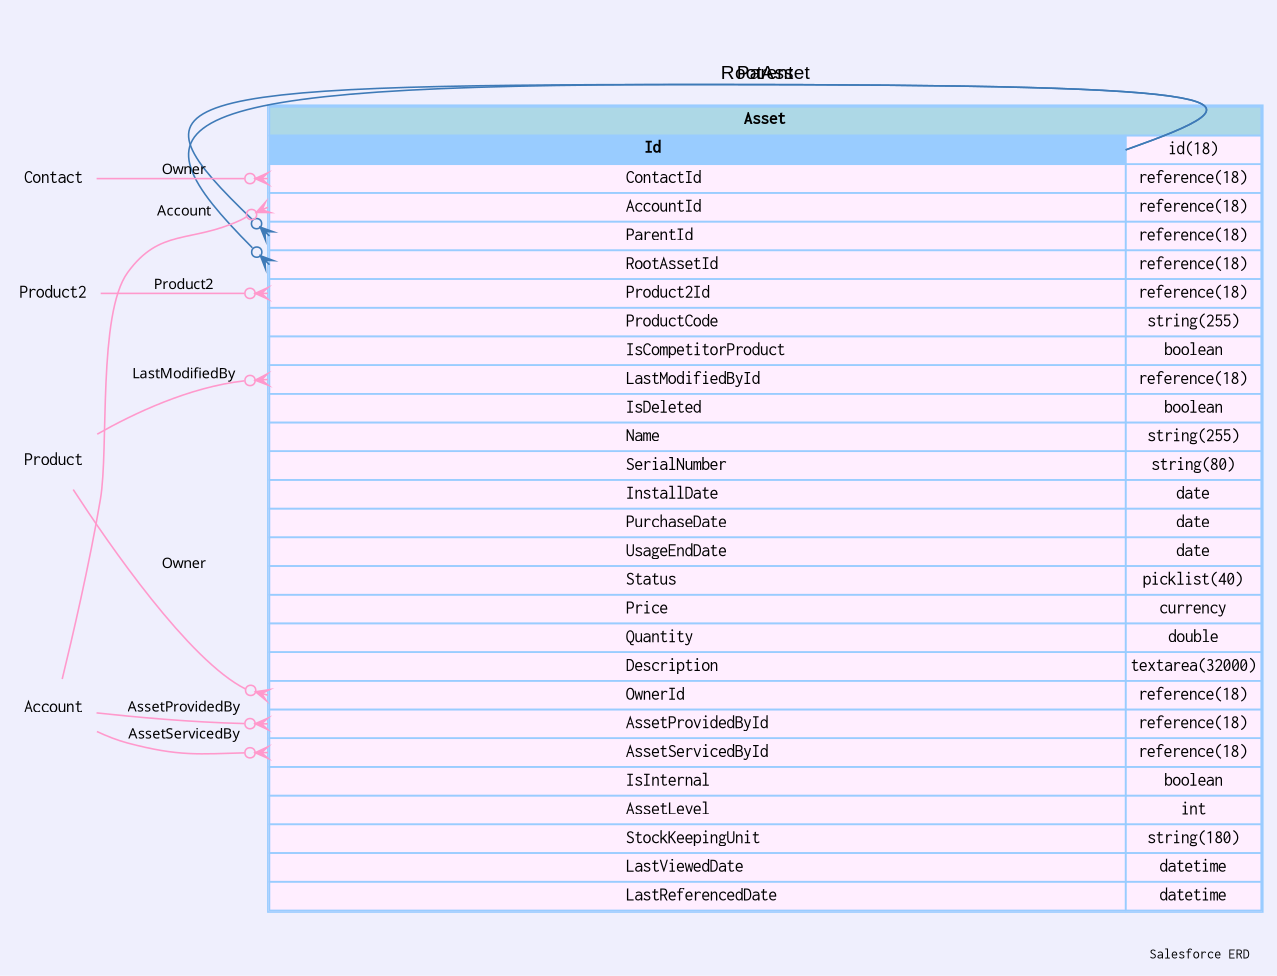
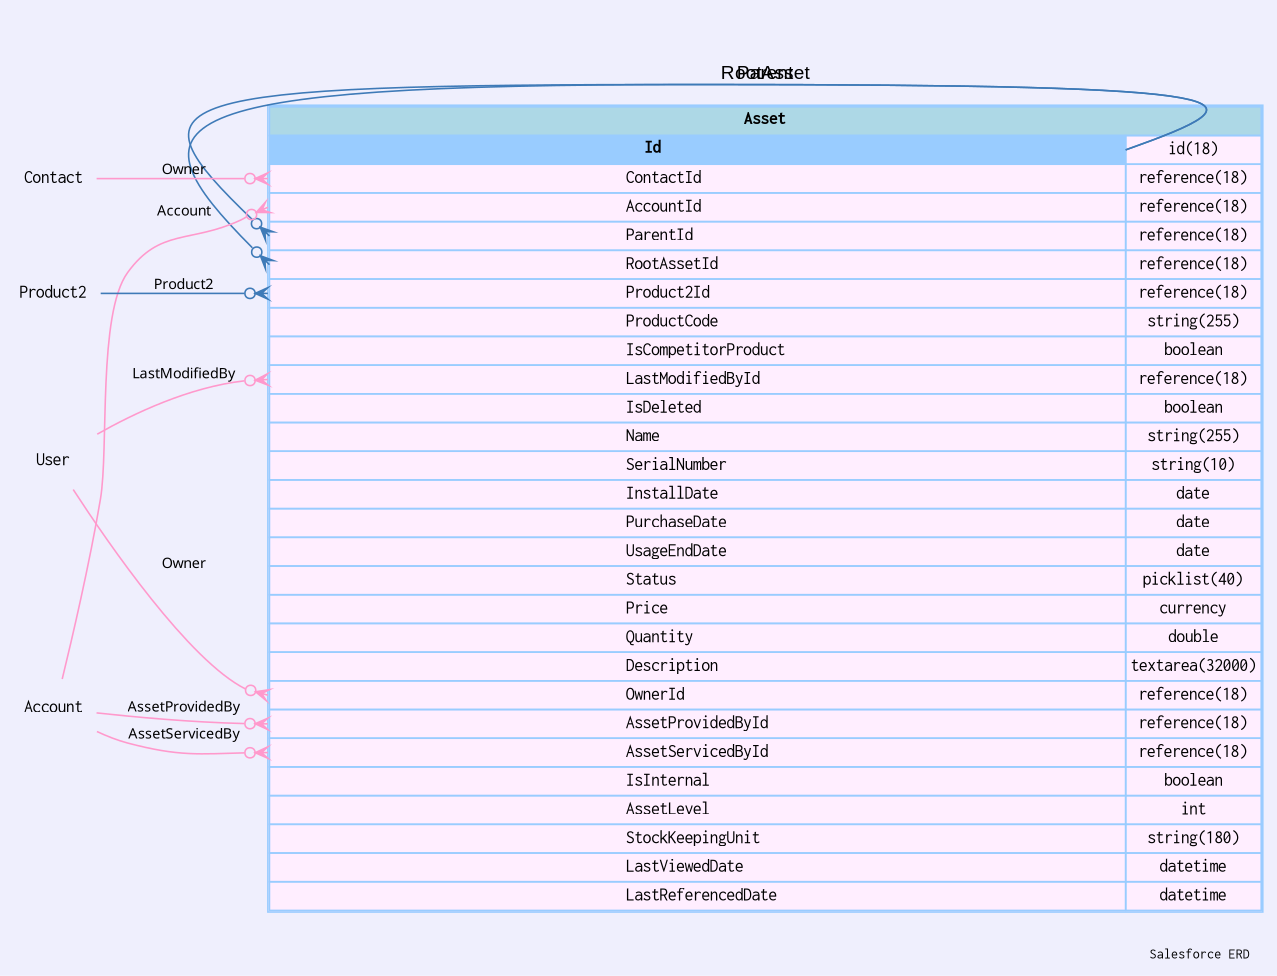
  digraph {
    bgcolor="#efeffd"
    fontname=Courier
    fontsize=9
    label="Salesforce ERD "
    labeljust=r
    nodesep=0.18
    rankdir=RL
    ranksep=0.46
    node [color="#99ccff" fontname=Courier fontsize=11 shape=plaintext]
    edge [arrowhead=none arrowsize=0.8 arrowtail=crowodot color="#ff99cc" dir=back fontname=Monaco fontsize=9 headport="Id:e"]
-   n1 [label=<                 <table border="1" cellborder="1" cellspacing="0" bgcolor="#ffeeff" >                      <tr><td colspan="3" bgcolor="lightblue"><b>Asset</b></td></tr>              <tr>                                         <td  bgcolor="#99ccff" port="Id" align="left">                                            <b>Id</b>                                         </td><td>id(18)</td></tr> <tr>                                          <td port="ContactId" align="left">                                          ContactId                                        </td><td>reference(18)</td></tr> <tr>                                          <td port="AccountId" align="left">                                          AccountId                                        </td><td>reference(18)</td></tr> <tr>                                          <td port="ParentId" align="left">                                          ParentId                                        </td><td>reference(18)</td></tr> <tr>                                          <td port="RootAssetId" align="left">                                          RootAssetId                                        </td><td>reference(18)</td></tr> <tr>                                          <td port="Product2Id" align="left">                                          Product2Id                                        </td><td>reference(18)</td></tr> <tr>                                          <td port="ProductCode" align="left">                                          ProductCode                                        </td><td>string(255)</td></tr> <tr>                                          <td port="IsCompetitorProduct" align="left">                                          IsCompetitorProduct                                        </td><td>boolean</td></tr> <tr>                                          <td port="LastModifiedById" align="left">                                          LastModifiedById                                        </td><td>reference(18)</td></tr> <tr>                                          <td port="IsDeleted" align="left">                                          IsDeleted                                        </td><td>boolean</td></tr> <tr>                                          <td port="Name" align="left">                                          Name                                        </td><td>string(255)</td></tr> <tr>                                          <td port="SerialNumber" align="left">                                          SerialNumber                                        </td><td>string(80)</td></tr> <tr>                                          <td port="InstallDate" align="left">                                          InstallDate                                        </td><td>date</td></tr> <tr>                                          <td port="PurchaseDate" align="left">                                          PurchaseDate                                        </td><td>date</td></tr> <tr>                                          <td port="UsageEndDate" align="left">                                          UsageEndDate                                        </td><td>date</td></tr> <tr>                                          <td port="Status" align="left">                                          Status                                        </td><td>picklist(40)</td></tr> <tr>                                          <td port="Price" align="left">                                          Price                                        </td><td>currency</td></tr> <tr>                                          <td port="Quantity" align="left">                                          Quantity                                        </td><td>double</td></tr> <tr>                                          <td port="Description" align="left">                                          Description                                        </td><td>textarea(32000)</td></tr> <tr>                                          <td port="OwnerId" align="left">                                          OwnerId                                        </td><td>reference(18)</td></tr> <tr>                                          <td port="AssetProvidedById" align="left">                                          AssetProvidedById                                        </td><td>reference(18)</td></tr> <tr>                                          <td port="AssetServicedById" align="left">                                          AssetServicedById                                        </td><td>reference(18)</td></tr> <tr>                                          <td port="IsInternal" align="left">                                          IsInternal                                        </td><td>boolean</td></tr> <tr>                                          <td port="AssetLevel" align="left">                                          AssetLevel                                        </td><td>int</td></tr> <tr>                                          <td port="StockKeepingUnit" align="left">                                          StockKeepingUnit                                        </td><td>string(180)</td></tr> <tr>                                          <td port="LastViewedDate" align="left">                                          LastViewedDate                                        </td><td>datetime</td></tr> <tr>                                          <td port="LastReferencedDate" align="left">                                          LastReferencedDate                                        </td><td>datetime</td></tr>                             </table>                 > margin=0 shape=none]
+   n1 [label=<                 <table border="1" cellborder="1" cellspacing="0" bgcolor="#ffeeff" >                      <tr><td colspan="3" bgcolor="lightblue"><b>Asset</b></td></tr>              <tr>                                         <td  bgcolor="#99ccff" port="Id" align="left">                                            <b>Id</b>                                         </td><td>id(18)</td></tr> <tr>                                          <td port="ContactId" align="left">                                          ContactId                                        </td><td>reference(18)</td></tr> <tr>                                          <td port="AccountId" align="left">                                          AccountId                                        </td><td>reference(18)</td></tr> <tr>                                          <td port="ParentId" align="left">                                          ParentId                                        </td><td>reference(18)</td></tr> <tr>                                          <td port="RootAssetId" align="left">                                          RootAssetId                                        </td><td>reference(18)</td></tr> <tr>                                          <td port="Product2Id" align="left">                                          Product2Id                                        </td><td>reference(18)</td></tr> <tr>                                          <td port="ProductCode" align="left">                                          ProductCode                                        </td><td>string(255)</td></tr> <tr>                                          <td port="IsCompetitorProduct" align="left">                                          IsCompetitorProduct                                        </td><td>boolean</td></tr> <tr>                                          <td port="LastModifiedById" align="left">                                          LastModifiedById                                        </td><td>reference(18)</td></tr> <tr>                                          <td port="IsDeleted" align="left">                                          IsDeleted                                        </td><td>boolean</td></tr> <tr>                                          <td port="Name" align="left">                                          Name                                        </td><td>string(255)</td></tr> <tr>                                          <td port="SerialNumber" align="left">                                          SerialNumber                                        </td><td>string(10)</td></tr> <tr>                                          <td port="InstallDate" align="left">                                          InstallDate                                        </td><td>date</td></tr> <tr>                                          <td port="PurchaseDate" align="left">                                          PurchaseDate                                        </td><td>date</td></tr> <tr>                                          <td port="UsageEndDate" align="left">                                          UsageEndDate                                        </td><td>date</td></tr> <tr>                                          <td port="Status" align="left">                                          Status                                        </td><td>picklist(40)</td></tr> <tr>                                          <td port="Price" align="left">                                          Price                                        </td><td>currency</td></tr> <tr>                                          <td port="Quantity" align="left">                                          Quantity                                        </td><td>double</td></tr> <tr>                                          <td port="Description" align="left">                                          Description                                        </td><td>textarea(32000)</td></tr> <tr>                                          <td port="OwnerId" align="left">                                          OwnerId                                        </td><td>reference(18)</td></tr> <tr>                                          <td port="AssetProvidedById" align="left">                                          AssetProvidedById                                        </td><td>reference(18)</td></tr> <tr>                                          <td port="AssetServicedById" align="left">                                          AssetServicedById                                        </td><td>reference(18)</td></tr> <tr>                                          <td port="IsInternal" align="left">                                          IsInternal                                        </td><td>boolean</td></tr> <tr>                                          <td port="AssetLevel" align="left">                                          AssetLevel                                        </td><td>int</td></tr> <tr>                                          <td port="StockKeepingUnit" align="left">                                          StockKeepingUnit                                        </td><td>string(180)</td></tr> <tr>                                          <td port="LastViewedDate" align="left">                                          LastViewedDate                                        </td><td>datetime</td></tr> <tr>                                          <td port="LastReferencedDate" align="left">                                          LastReferencedDate                                        </td><td>datetime</td></tr>                             </table>                 > margin=0 shape=none]
    Contact
    Account
    Product2
-   User [label=Product]
+   User
    n1 -> n1 [color="#3e7ab7" fontname=Arial fontsize=12 label=Parent tailport="ParentId:w"]
    n1 -> n1 [color="#3e7ab7" fontname=Arial fontsize=12 label=RootAsset tailport="RootAssetId:w"]
    n1 -> Contact [label=Owner tailport="ContactId:w"]
    n1 -> Account [label=Account tailport="AccountId:w"]
    n1 -> Account [label=AssetProvidedBy tailport="AssetProvidedById:w"]
    n1 -> Account [label=AssetServicedBy tailport="AssetServicedById:w"]
-   n1 -> Product2 [label=Product2 tailport="Product2Id:w"]
+   n1 -> Product2 [color="#3e7ab7" label=Product2 tailport="Product2Id:w"]
    n1 -> User [label=LastModifiedBy tailport="LastModifiedById:w"]
    n1 -> User [label=Owner tailport="OwnerId:w"]
  }
